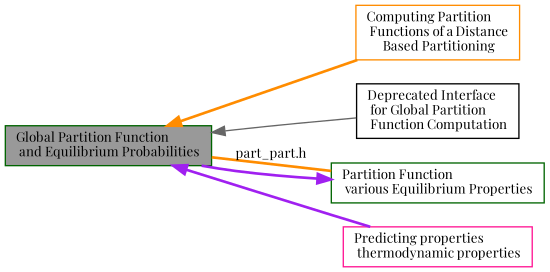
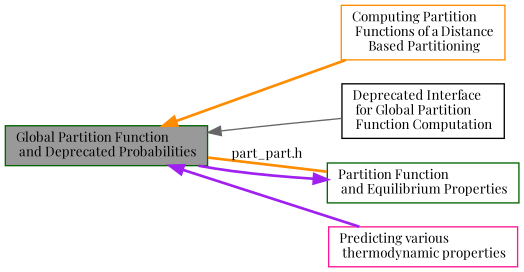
  digraph {
    fontname="Playfair Display"
    rankdir=LR
    node [color=darkgreen fillcolor=white fontname="Playfair Display" fontsize=10 shape=box style=filled]
    edge [color=darkorange dir=back fontname="Playfair Display" fontsize=10 labelfontname=Helvetica labelfontsize=10 shape=plaintext style=bold]
    n1 [color=darkorange height=0.2 label="Computing Partition\l Functions of a Distance\l Based Partitioning" width=0.4]
-   n2 [fillcolor=grey60 fontcolor=black height=0.2 label="Global Partition Function\l and Equilibrium Probabilities" width=0.4]
+   n2 [fillcolor=grey60 fontcolor=black height=0.2 label="Global Partition Function\l and Deprecated Probabilities" width=0.4]
    n3 [color=black height=0.2 label="Deprecated Interface\l for Global Partition\l Function Computation" width=0.4]
-   n4 [height=0.2 label="Partition Function\l various Equilibrium Properties" width=0.4]
-   n5 [color=deeppink height=0.2 label="Predicting properties\l thermodynamic properties" width=0.4]
+   n4 [height=0.2 label="Partition Function\l and Equilibrium Properties" width=0.4]
+   n5 [color=deeppink height=0.2 label="Predicting various\l thermodynamic properties" width=0.4]
    n2 -> n1
    n2 -> n3 [color=gray40 style=solid]
    n2 -> n4 [dir=none label="part_part.h"]
    n2 -> n5 [color=purple]
    n4 -> n2 [color=purple]
  }
